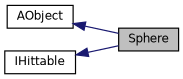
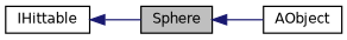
  digraph {
    rankdir=LR
    node [color=black fillcolor=white fontname=Helvetica fontsize=10 shape=record style=filled]
    edge [color=midnightblue dir=back fontname=Helvetica fontsize=10 labelfontname=Helvetica labelfontsize=10 style=solid]
    n1 [fillcolor=grey75 fontcolor=black height=0.2 label=Sphere width=0.4]
    n2 [height=0.2 label=AObject width=0.4]
    n3 [height=0.2 label=IHittable width=0.4]
-   n2 -> n1
+   n1 -> n2
    n3 -> n1
  }
